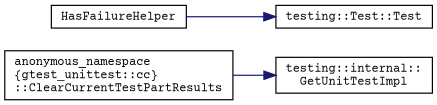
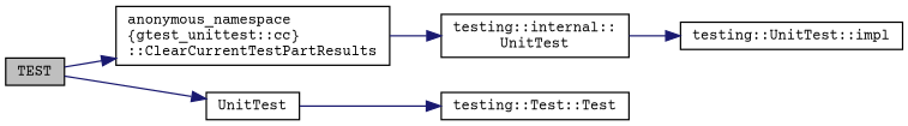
  digraph {
    fontname="Courier Prime"
    rankdir=LR
    node [color=black fontname="Courier Prime" fontsize=10 shape=record]
    edge [color=midnightblue fontname="Courier Prime" fontsize=10 labelfontname=Helvetica labelfontsize=10 style=solid]
+   n1 [fillcolor=grey75 fontcolor=black height=0.2 label=TEST style=filled width=0.4]
    n2 [height=0.2 label="anonymous_namespace\l\{gtest_unittest::cc\}\l::ClearCurrentTestPartResults" width=0.4]
-   n3 [height=0.2 label=HasFailureHelper width=0.4]
-   n4 [height=0.2 label="testing::internal::\lGetUnitTestImpl" width=0.4]
+   n3 [height=0.2 label=UnitTest width=0.4]
+   n4 [height=0.2 label="testing::internal::\lUnitTest" width=0.4]
    n5 [height=0.2 label="testing::Test::Test" width=0.4]
+   n6 [height=0.2 label="testing::UnitTest::impl" width=0.4]
+   n1 -> n2
+   n1 -> n3
    n2 -> n4
    n3 -> n5
+   n4 -> n6
  }
